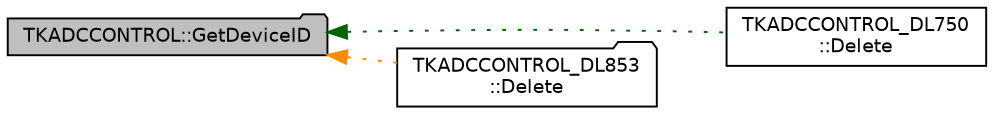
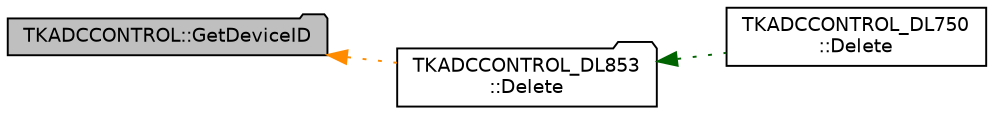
  digraph {
    rankdir=LR
    node [color=black fillcolor=white fontname=Helvetica fontsize=10 shape=folder style=filled]
    edge [dir=back fontname=Helvetica fontsize=10 labelfontname=Helvetica labelfontsize=10 style=dotted]
    n1 [fillcolor=grey75 fontcolor=black height=0.2 label="TKADCCONTROL::GetDeviceID" width=0.4]
    n2 [height=0.2 label="TKADCCONTROL_DL750\l::Delete" shape=box width=0.4]
    n3 [height=0.2 label="TKADCCONTROL_DL853\l::Delete" width=0.4]
-   n1 -> n2 [color=darkgreen]
+   n3 -> n2 [color=darkgreen]
    n1 -> n3 [color=darkorange]
  }
